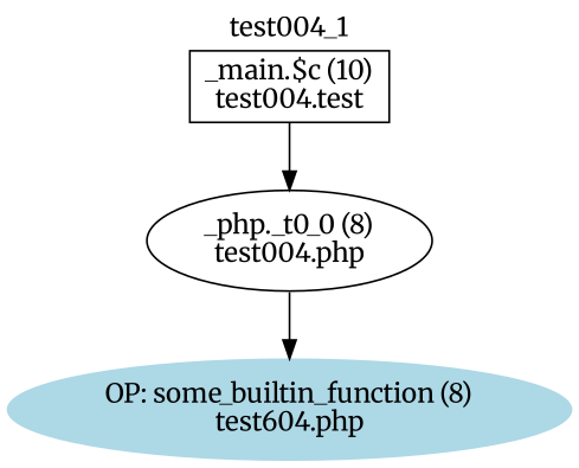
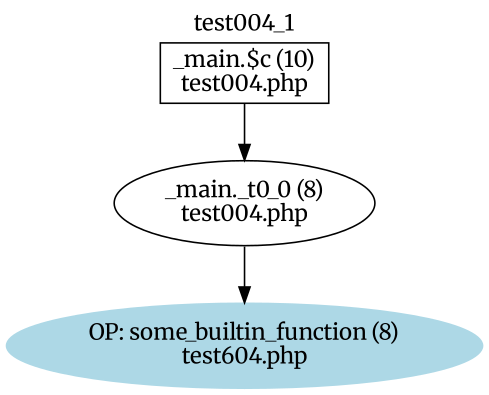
  digraph {
    fontname=Merriweather
    label=test004_1
    labelloc=t
    node [fontname=Merriweather shape=ellipse]
    edge [fontname=Merriweather]
-   n1 [label="_main.$c (10)\ntest004.test" shape=box]
-   n2 [label="_php._t0_0 (8)\ntest004.php"]
+   n1 [label="_main.$c (10)\ntest004.php" shape=box]
+   n2 [label="_main._t0_0 (8)\ntest004.php"]
    n3 [color=lightblue label="OP: some_builtin_function (8)\ntest604.php" style=filled]
    n1 -> n2
    n2 -> n3
  }
